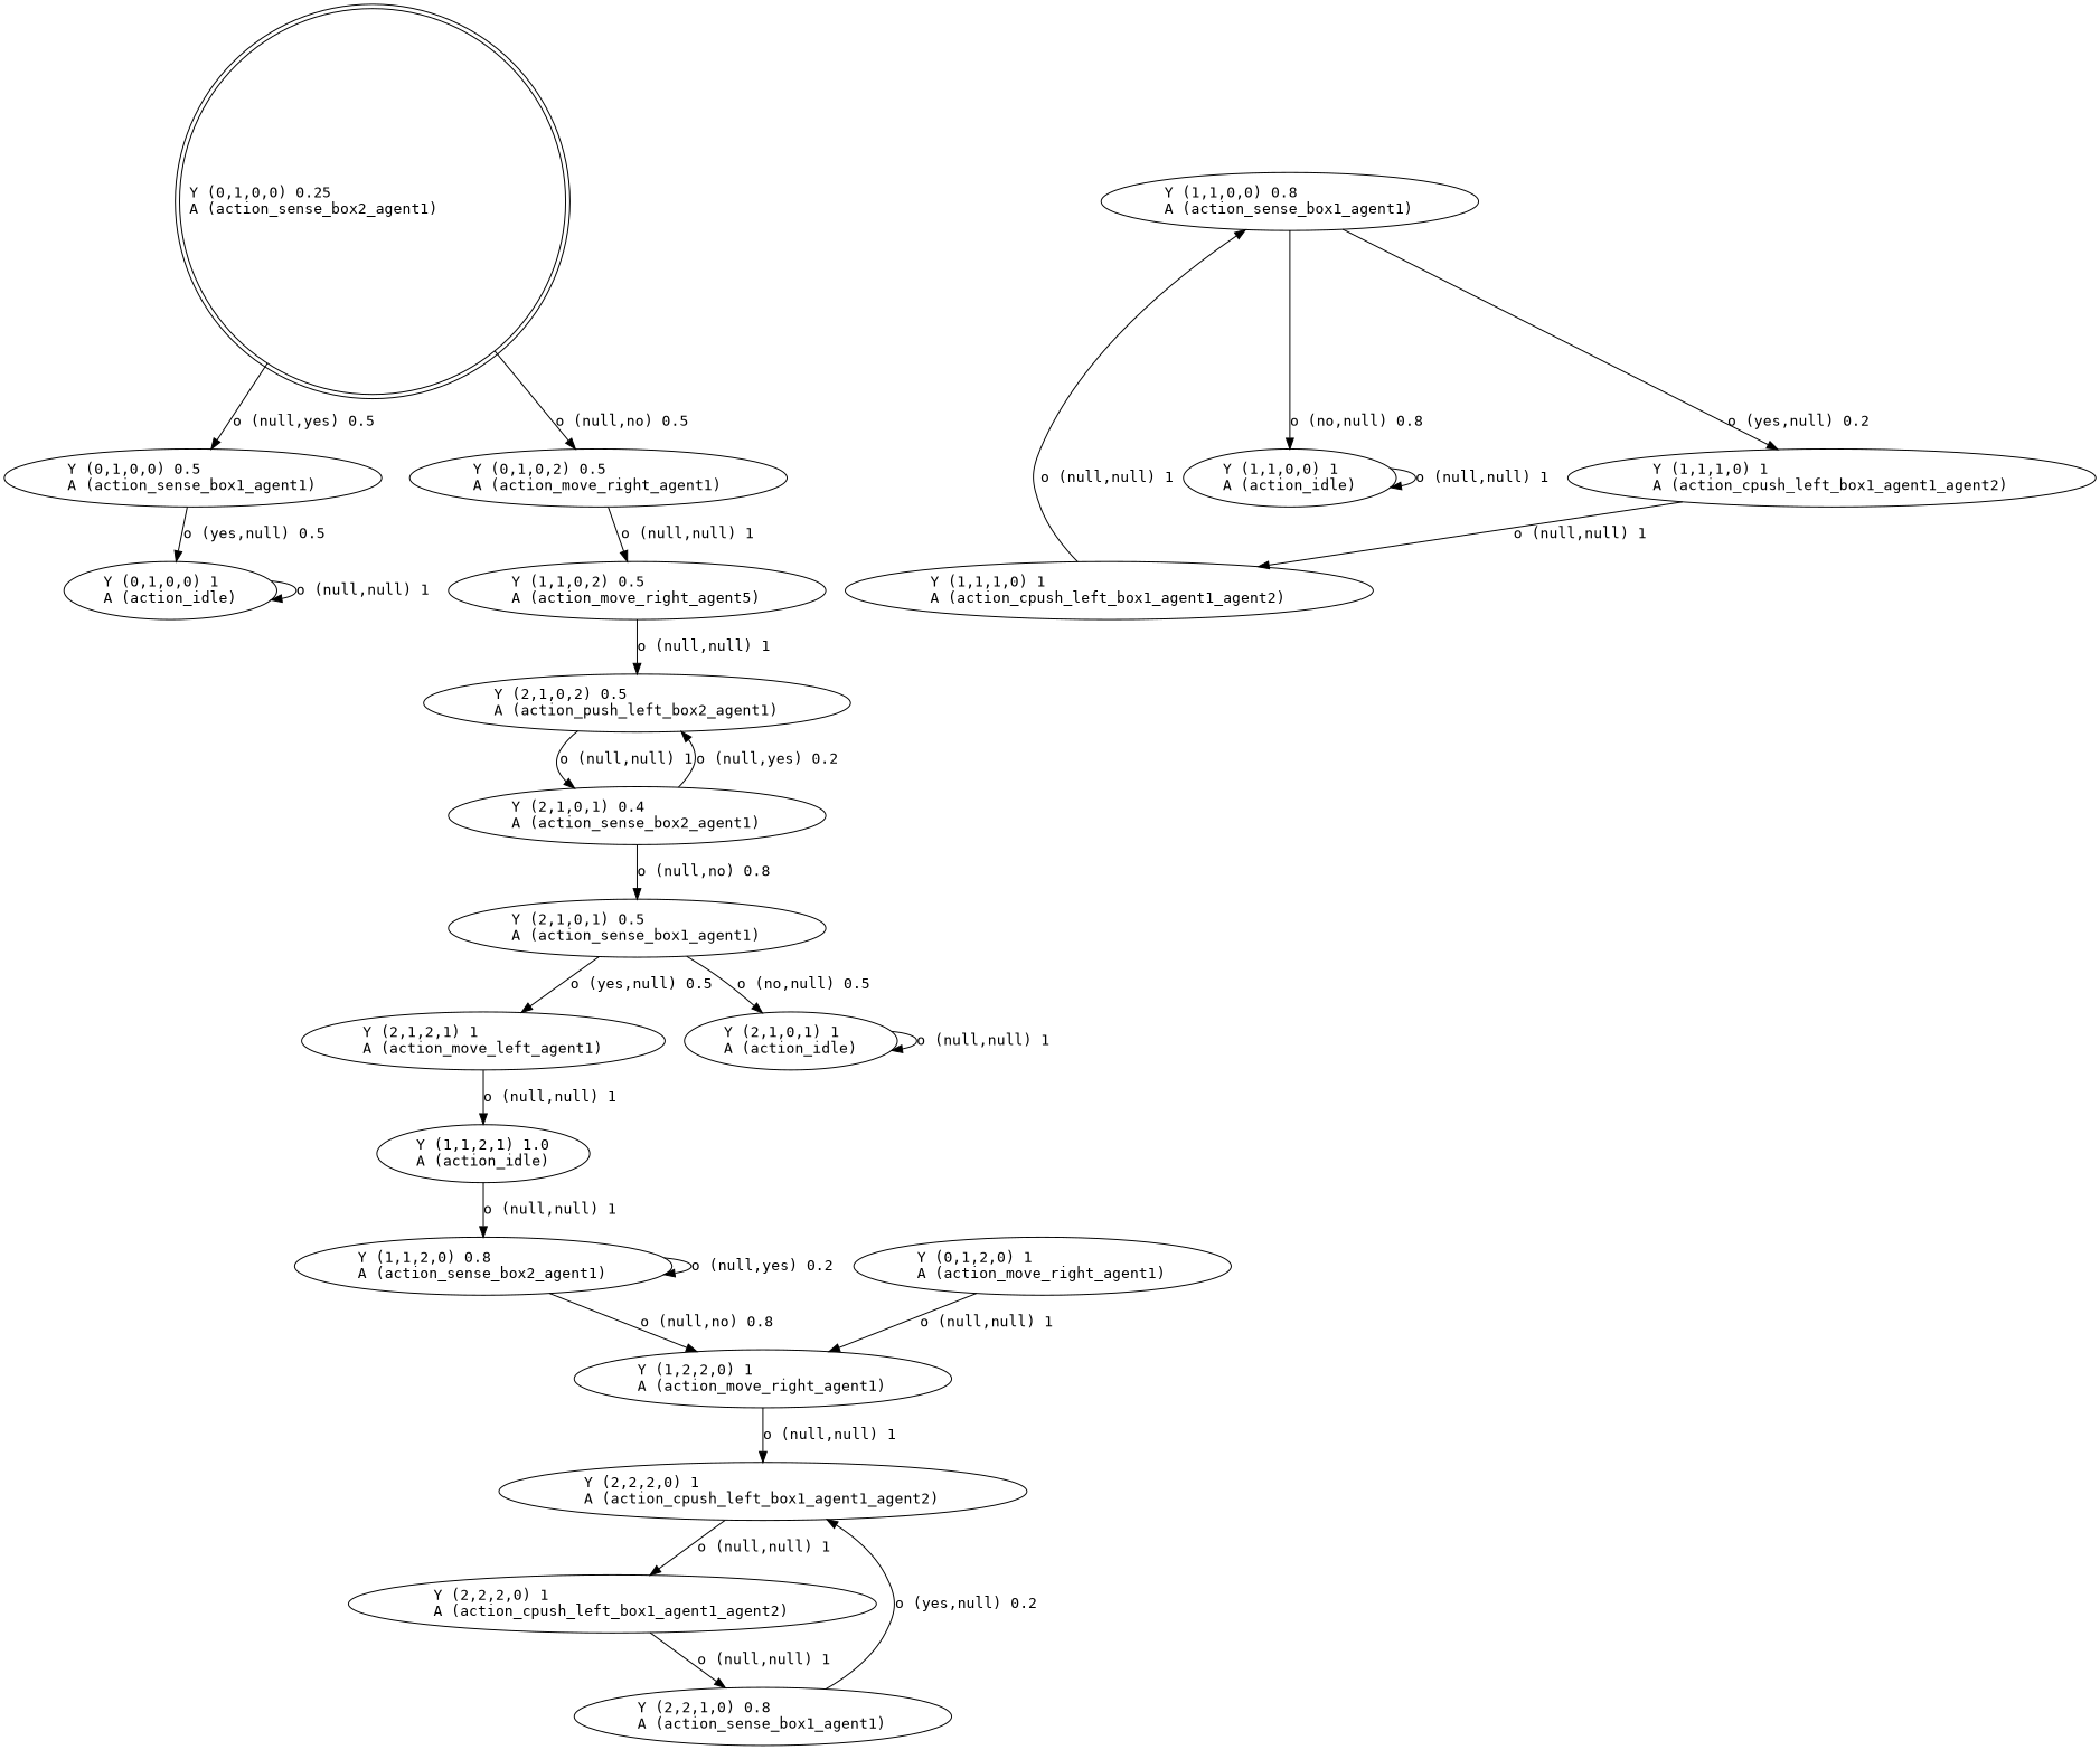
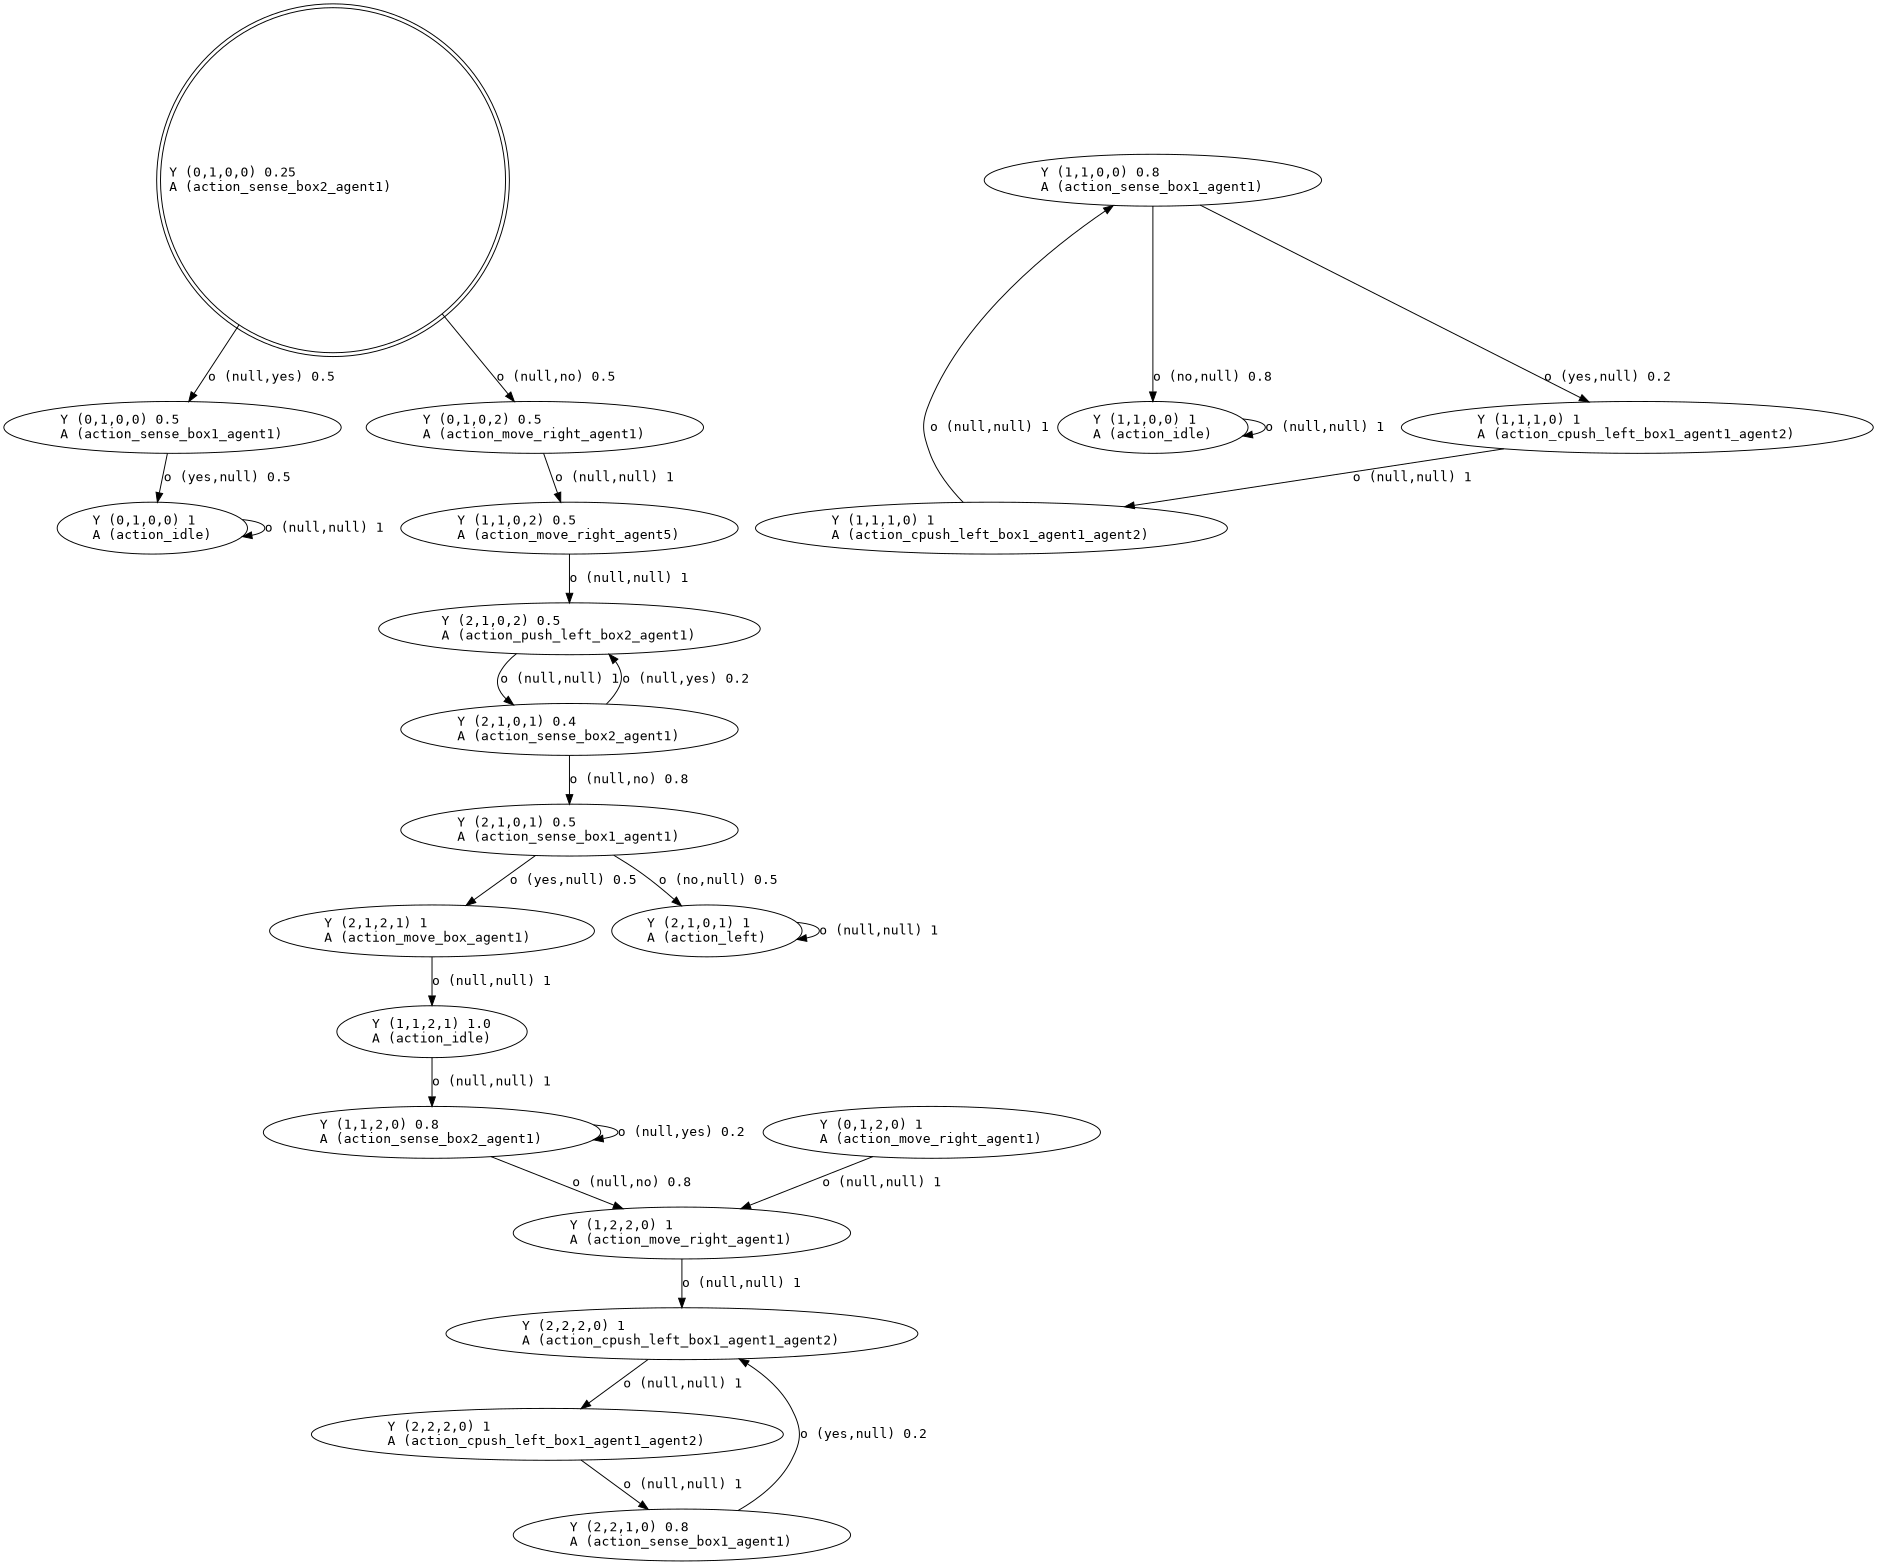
  digraph {
    fontname="DejaVu Sans Mono"
    node [fontname="DejaVu Sans Mono"]
    edge [fontname="DejaVu Sans Mono"]
    n1 [label="Y (0,1,0,0) 0.25\lA (action_sense_box2_agent1)\l" labeljust=l shape=doublecircle]
    n2 [label="Y (0,1,0,0) 0.5\lA (action_sense_box1_agent1)\l"]
    n3 [label="Y (0,1,0,2) 0.5\lA (action_move_right_agent1)\l"]
    n4 [label="Y (0,1,0,0) 1\lA (action_idle)\l"]
    n5 [label="Y (1,1,0,2) 0.5\lA (action_move_right_agent5)\l"]
    n6 [label="Y (2,1,0,1) 0.5\lA (action_sense_box1_agent1)\l"]
-   n7 [label="Y (2,1,2,1) 1\lA (action_move_left_agent1)\l"]
-   n8 [label="Y (2,1,0,1) 1\lA (action_idle)\l"]
+   n7 [label="Y (2,1,2,1) 1\lA (action_move_box_agent1)\l"]
+   n8 [label="Y (2,1,0,1) 1\lA (action_left)\l"]
    n9 [label="Y (1,1,2,1) 1.0\lA (action_idle)\l"]
    n10 [label="Y (1,1,2,0) 0.8\lA (action_sense_box2_agent1)\l"]
    n11 [label="Y (1,2,2,0) 1\lA (action_move_right_agent1)\l"]
    n12 [label="Y (2,2,2,0) 1\lA (action_cpush_left_box1_agent1_agent2)\l"]
    n13 [label="Y (0,1,2,0) 1\lA (action_move_right_agent1)\l"]
    n14 [label="Y (1,1,0,0) 1\lA (action_idle)\l"]
    n15 [label="Y (2,2,2,0) 1\lA (action_cpush_left_box1_agent1_agent2)\l"]
    n16 [label="Y (2,2,1,0) 0.8\lA (action_sense_box1_agent1)\l"]
    n17 [label="Y (1,1,1,0) 1\lA (action_cpush_left_box1_agent1_agent2)\l"]
    n18 [label="Y (1,1,1,0) 1\lA (action_cpush_left_box1_agent1_agent2)\l"]
    n19 [label="Y (1,1,0,0) 0.8\lA (action_sense_box1_agent1)\l"]
    n20 [label="Y (2,1,0,2) 0.5\lA (action_push_left_box2_agent1)\l"]
    n21 [label="Y (2,1,0,1) 0.4\lA (action_sense_box2_agent1)\l"]
    n1 -> n2 [label="o (null,yes) 0.5\l"]
    n1 -> n3 [label="o (null,no) 0.5\l"]
    n2 -> n4 [label="o (yes,null) 0.5\l"]
    n3 -> n5 [label="o (null,null) 1\l"]
    n4 -> n4 [label="o (null,null) 1\l"]
    n5 -> n20 [label="o (null,null) 1\l"]
    n6 -> n7 [label="o (yes,null) 0.5\l"]
    n6 -> n8 [label="o (no,null) 0.5\l"]
    n7 -> n9 [label="o (null,null) 1\l"]
    n8 -> n8 [label="o (null,null) 1\l"]
    n9 -> n10 [label="o (null,null) 1\l"]
    n10 -> n10 [label="o (null,yes) 0.2\l"]
    n10 -> n11 [label="o (null,no) 0.8\l"]
    n11 -> n12 [label="o (null,null) 1\l"]
    n12 -> n15 [label="o (null,null) 1\l"]
    n13 -> n11 [label="o (null,null) 1\l"]
    n14 -> n14 [label="o (null,null) 1\l"]
    n15 -> n16 [label="o (null,null) 1\l"]
    n16 -> n12 [label="o (yes,null) 0.2\l"]
    n17 -> n18 [label="o (null,null) 1\l"]
    n18 -> n19 [label="o (null,null) 1\l"]
    n19 -> n14 [label="o (no,null) 0.8\l"]
    n19 -> n17 [label="o (yes,null) 0.2\l"]
    n20 -> n21 [label="o (null,null) 1\l"]
    n21 -> n6 [label="o (null,no) 0.8\l"]
    n21 -> n20 [label="o (null,yes) 0.2\l"]
  }
